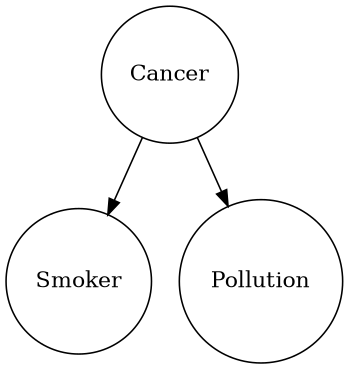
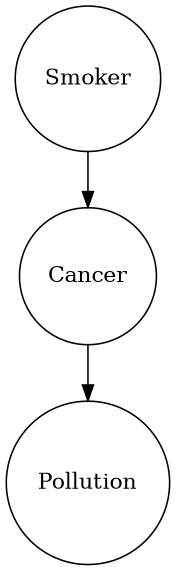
  digraph {
    fontname="DejaVu Serif"
    rank=same
    node [fontname="DejaVu Serif" shape=circle]
    edge [fontname="DejaVu Serif"]
    n1 [label=Smoker]
    n2 [label=Cancer]
    n3 [label=Pollution]
-   n2 -> n1
+   n1 -> n2
    n2 -> n3
  }
